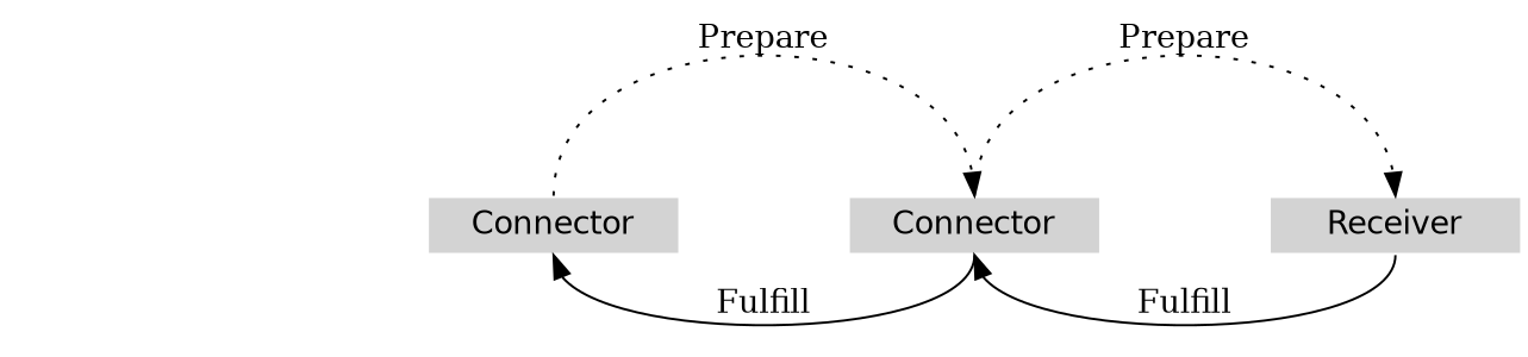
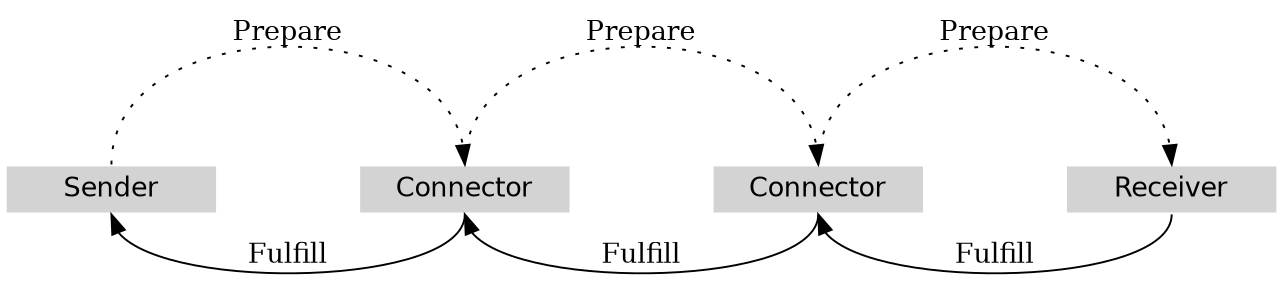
  digraph {
    newrank=true
    node [color=lightgrey fontname=helvetica shape=box style=filled]
    edge [headport=n tailport=n]
+   n1 [height=.1 label=Sender width=1.5]
    n2 [height=.1 label=Receiver width=1.5]
    n3 [height=.1 label=Connector width=1.5]
    n4 [height=.1 label=Connector width=1.5]
    subgraph sub_1 {
      rank=same
+     n1
      n2
      n3
      n4
    }
+   n1 -> n3 [label=Prepare style=dotted]
    n2 -> n4 [headport=s label=Fulfill tailport=s]
+   n3 -> n1 [headport=s label=Fulfill tailport=s]
    n3 -> n4 [label=Prepare style=dotted]
    n4 -> n2 [label=Prepare style=dotted]
    n4 -> n3 [headport=s label=Fulfill tailport=s]
  }
